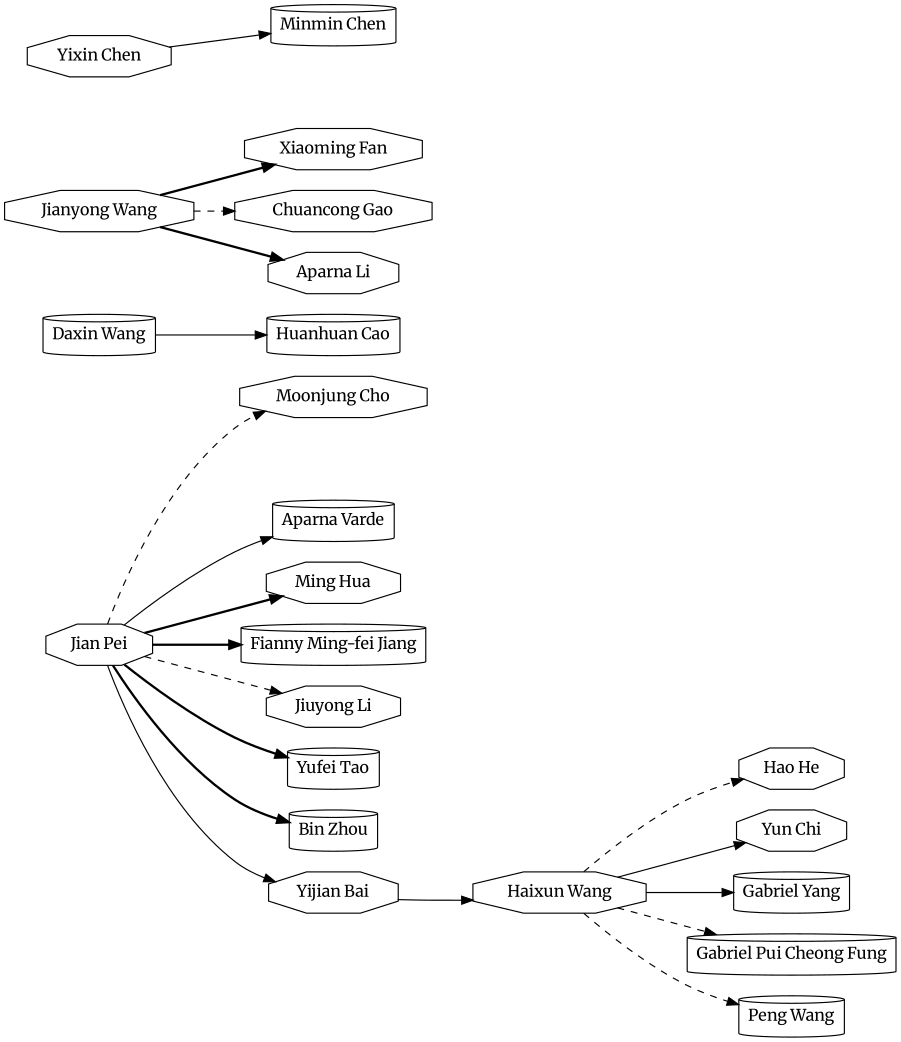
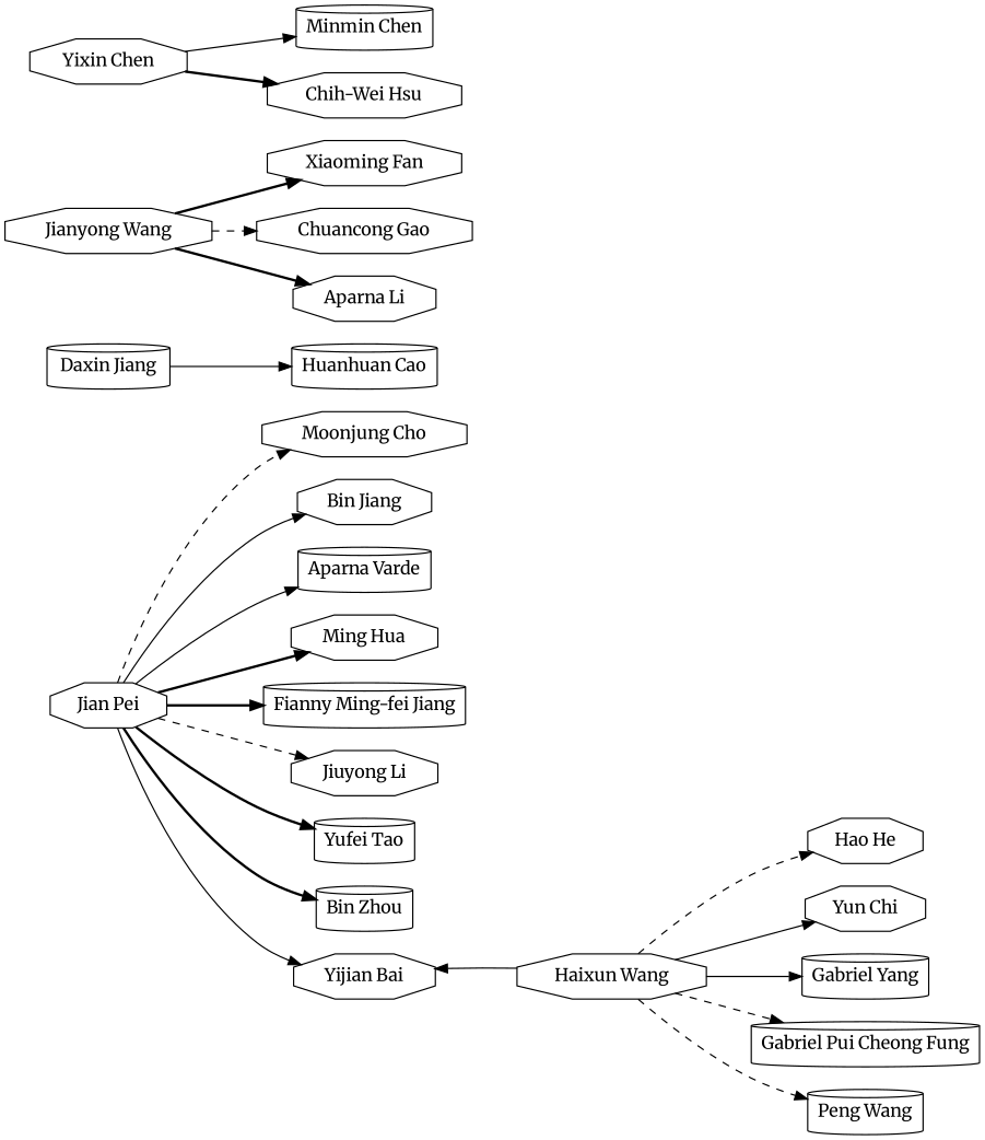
  strict digraph {
    fontname=Merriweather
    rankdir=LR
    node [fontname=Merriweather shape=octagon]
    edge [fontname=Merriweather style=solid]
    "Jian Pei"
    "Moonjung Cho"
+   "Bin Jiang"
    "Aparna Varde" [shape=cylinder]
    "Ming Hua"
    "Fianny Ming-fei Jiang" [shape=cylinder]
    "Jiuyong Li"
    "Yufei Tao" [shape=cylinder]
    "Bin Zhou" [shape=cylinder]
    "Yijian Bai"
    "Huanhuan Cao" [shape=cylinder]
    "Haixun Wang"
    "Hao He"
    "Yun Chi"
    n15 [label="Gabriel Yang" shape=cylinder]
    "Gabriel Pui Cheong Fung" [shape=cylinder]
    "Peng Wang" [shape=cylinder]
-   "Daxin Jiang" [shape=cylinder label="Daxin Wang"]
+   "Daxin Jiang" [shape=cylinder]
    "Jianyong Wang"
    "Xiaoming Fan"
    "Chuancong Gao"
    n22 [label="Aparna Li"]
    "Minmin Chen" [shape=cylinder]
    "Yixin Chen"
+   "Chih-Wei Hsu"
    "Jian Pei" -> "Moonjung Cho" [style=dashed]
+   "Jian Pei" -> "Bin Jiang"
    "Jian Pei" -> "Aparna Varde"
    "Jian Pei" -> "Ming Hua" [style=bold]
    "Jian Pei" -> "Fianny Ming-fei Jiang" [style=bold]
    "Jian Pei" -> "Jiuyong Li" [style=dashed]
    "Jian Pei" -> "Yufei Tao" [style=bold]
    "Jian Pei" -> "Bin Zhou" [style=bold]
    "Jian Pei" -> "Yijian Bai"
-   "Yijian Bai" -> "Haixun Wang"
+   "Haixun Wang" -> "Yijian Bai"
    "Haixun Wang" -> "Hao He" [style=dashed]
    "Haixun Wang" -> "Yun Chi"
    "Haixun Wang" -> n15
    "Haixun Wang" -> "Gabriel Pui Cheong Fung" [style=dashed]
    "Haixun Wang" -> "Peng Wang" [style=dashed]
    "Daxin Jiang" -> "Huanhuan Cao"
    "Jianyong Wang" -> "Xiaoming Fan" [style=bold]
    "Jianyong Wang" -> "Chuancong Gao" [style=dashed]
    "Jianyong Wang" -> n22 [style=bold]
    "Yixin Chen" -> "Minmin Chen"
+   "Yixin Chen" -> "Chih-Wei Hsu" [style=bold]
  }
